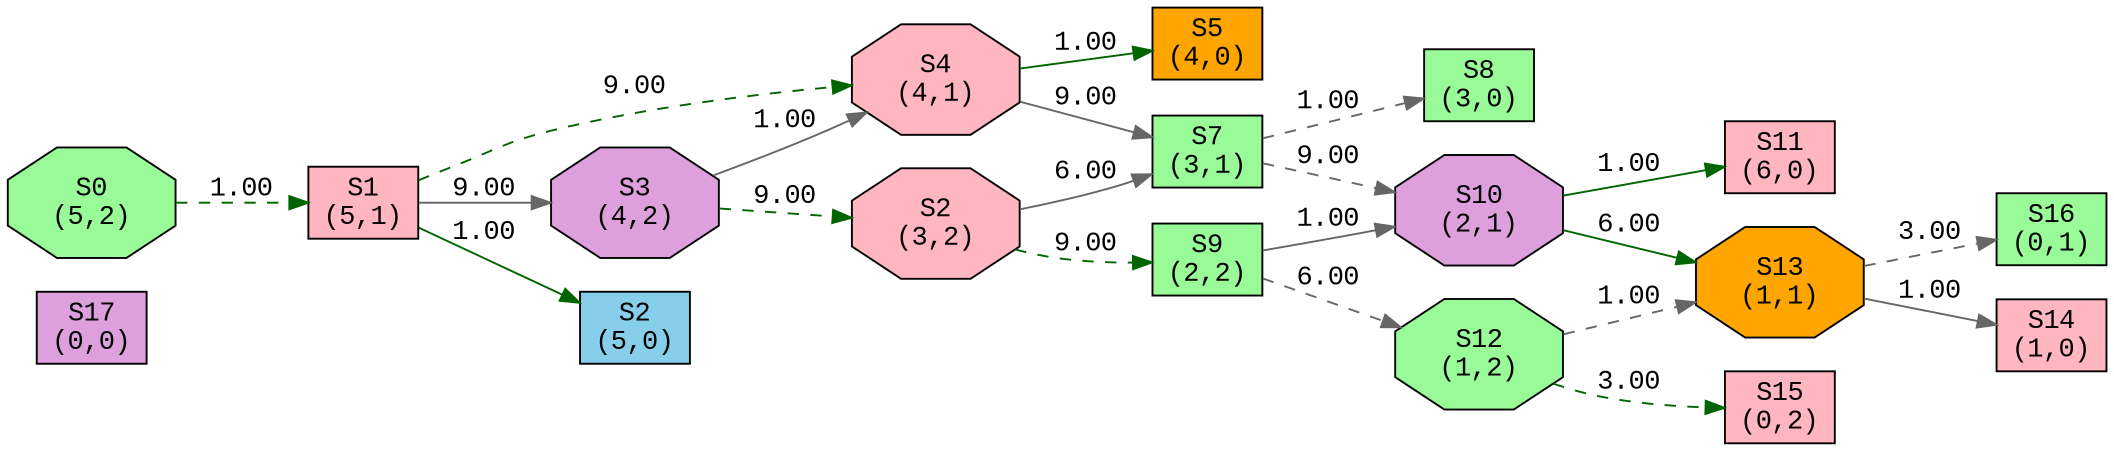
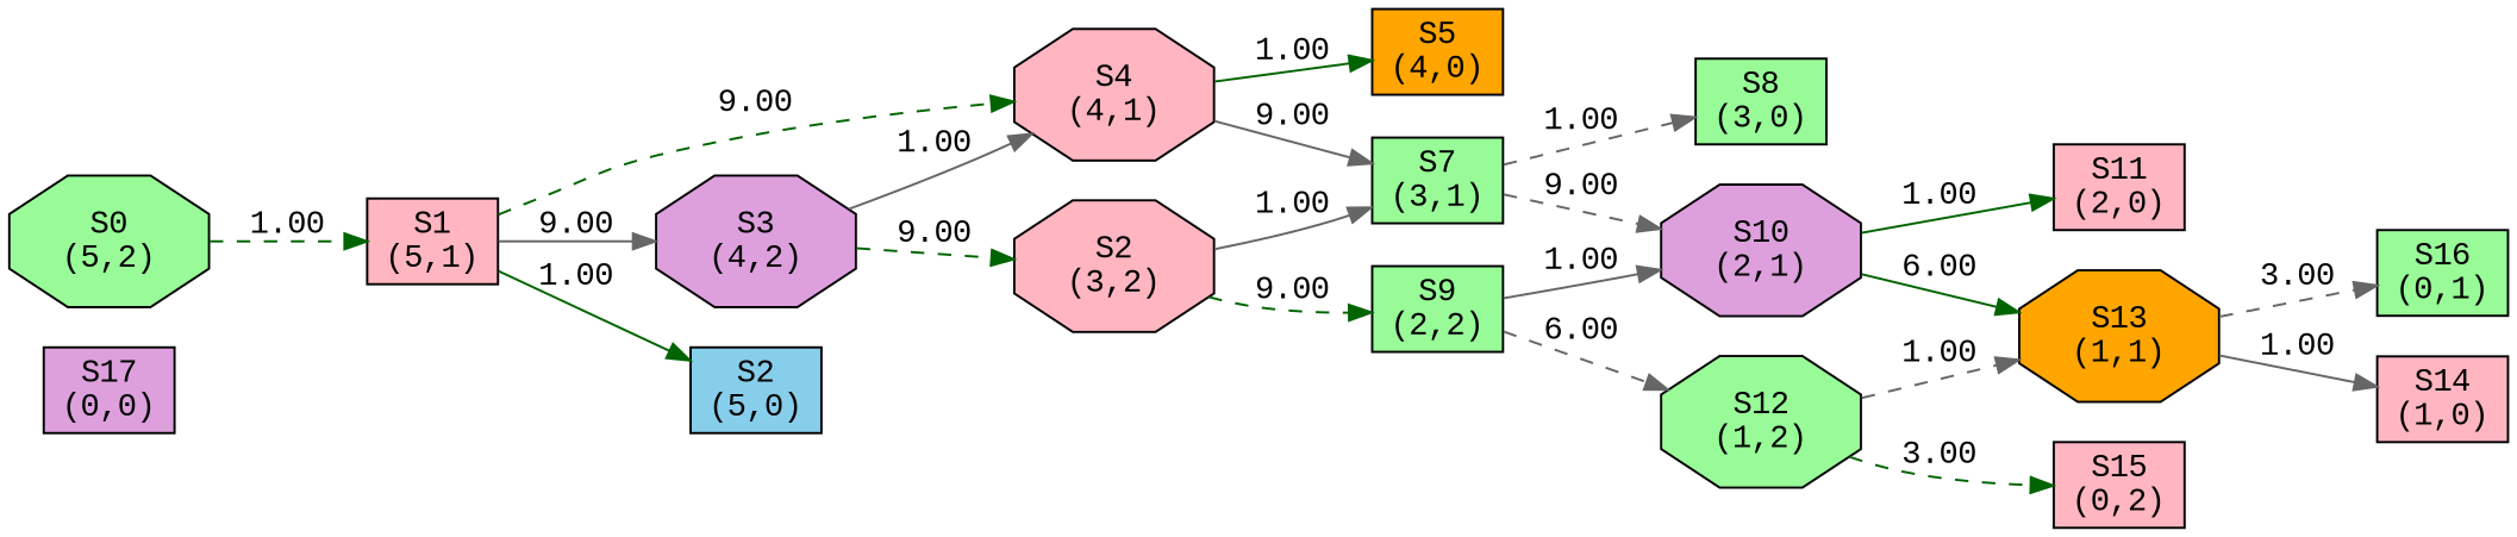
  digraph {
    fontname="Liberation Mono"
    rankdir=LR
    node [fillcolor=palegreen fontname="Liberation Mono" shape=box style=filled]
    edge [color=gray40 fontname="Liberation Mono" style=dashed]
    n1 [fillcolor=plum label="S17\n(0,0)"]
    n2 [label="S16\n(0,1)"]
    n3 [fillcolor=lightpink label="S15\n(0,2)"]
    n4 [fillcolor=lightpink label="S14\n(1,0)"]
    n5 [fillcolor=orange label="S13\n(1,1)" shape=octagon]
    n6 [label="S12\n(1,2)" shape=octagon]
-   n7 [fillcolor=lightpink label="S11\n(6,0)"]
+   n7 [fillcolor=lightpink label="S11\n(2,0)"]
    n8 [fillcolor=plum label="S10\n(2,1)" shape=octagon]
    n9 [label="S9\n(2,2)"]
    n10 [label="S8\n(3,0)"]
    n11 [label="S7\n(3,1)"]
    n12 [fillcolor=lightpink label="S2\n(3,2)" shape=octagon]
    n13 [fillcolor=orange label="S5\n(4,0)"]
    n14 [fillcolor=lightpink label="S4\n(4,1)" shape=octagon]
    n15 [fillcolor=plum label="S3\n(4,2)" shape=octagon]
    n16 [fillcolor=skyblue label="S2\n(5,0)"]
    n17 [fillcolor=lightpink label="S1\n(5,1)"]
    n18 [label="S0\n(5,2)" shape=octagon]
    n5 -> n2 [label=3.00]
    n5 -> n4 [label=1.00 style=solid]
    n6 -> n3 [color=darkgreen label=3.00]
    n6 -> n5 [label=1.00]
    n8 -> n5 [color=darkgreen label=6.00 style=solid]
    n8 -> n7 [color=darkgreen label=1.00 style=solid]
    n9 -> n6 [label=6.00]
    n9 -> n8 [label=1.00 style=solid]
    n11 -> n8 [label=9.00]
    n11 -> n10 [label=1.00]
    n12 -> n9 [color=darkgreen label=9.00]
-   n12 -> n11 [label=6.00 style=solid]
+   n12 -> n11 [label=1.00 style=solid]
    n14 -> n11 [label=9.00 style=solid]
    n14 -> n13 [color=darkgreen label=1.00 style=solid]
    n15 -> n12 [color=darkgreen label=9.00]
    n15 -> n14 [label=1.00 style=solid]
    n17 -> n14 [color=darkgreen label=9.00]
    n17 -> n15 [label=9.00 style=solid]
    n17 -> n16 [color=darkgreen label=1.00 style=solid]
    n18 -> n17 [color=darkgreen label=1.00]
  }
